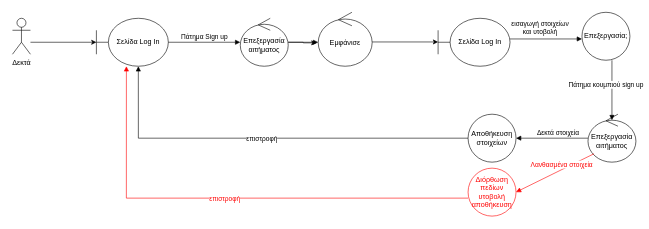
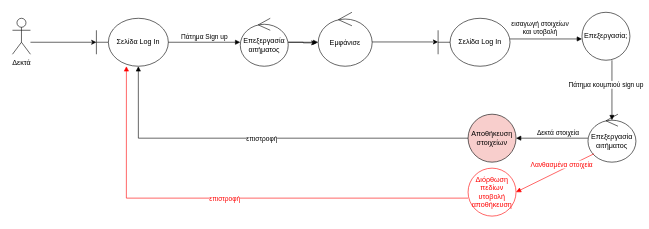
  <mxCell id="0" />
  <mxCell id="1" parent="0" />
  <mxCell id="2" value="Δεκτά" style="shape=umlActor;verticalLabelPosition=bottom;verticalAlign=top;html=1;" vertex="1" parent="1"><mxGeometry x="20" y="30" width="30" height="60" as="geometry" /></mxCell>
  <mxCell id="3" style="edgeStyle=orthogonalEdgeStyle;rounded=0;orthogonalLoop=1;jettySize=auto;html=1;exitX=0.5;exitY=0.5;exitDx=0;exitDy=0;exitPerimeter=0;" edge="1" parent="1"><mxGeometry relative="1" as="geometry"><mxPoint x="160" y="70" as="targetPoint" /><mxPoint x="50" y="70" as="sourcePoint" /><Array as="points"><mxPoint x="160" y="70.05" /></Array></mxGeometry></mxCell>
  <mxCell id="4" value="Σελίδα Log In" style="shape=umlBoundary;whiteSpace=wrap;html=1;" vertex="1" parent="1"><mxGeometry x="160" y="30" width="120" height="80" as="geometry" /></mxCell>
  <mxCell id="5" value="Πάτημα Sign up" style="html=1;verticalAlign=bottom;endArrow=block;rounded=0;exitX=1;exitY=0.5;exitDx=0;exitDy=0;exitPerimeter=0;entryX=0;entryY=0.375;entryDx=0;entryDy=0;entryPerimeter=0;" edge="1" parent="1"><mxGeometry width="80" relative="1" as="geometry"><mxPoint x="280" y="70" as="sourcePoint" /><mxPoint x="400" y="70" as="targetPoint" /><mxPoint as="offset" /></mxGeometry></mxCell>
  <mxCell id="6" value="" style="edgeStyle=orthogonalEdgeStyle;rounded=0;orthogonalLoop=1;jettySize=auto;html=1;entryX=-0.033;entryY=0.567;entryDx=0;entryDy=0;entryPerimeter=0;" edge="1" parent="1" source="7" target="9"><mxGeometry relative="1" as="geometry" /></mxCell>
  <mxCell id="7" value="Επεξεργασία αιτήματος&lt;br&gt;" style="ellipse;shape=umlControl;whiteSpace=wrap;html=1;" vertex="1" parent="1"><mxGeometry x="400" y="30" width="80" height="80" as="geometry" /></mxCell>
  <mxCell id="8" value="&lt;span style=&quot;color: rgba(0, 0, 0, 0); font-family: monospace; font-size: 0px; text-align: start; background-color: rgb(248, 249, 250);&quot;&gt;%3CmxGraphModel%3E%3Croot%3E%3CmxCell%20id%3D%220%22%2F%3E%3CmxCell%20id%3D%221%22%20parent%3D%220%22%2F%3E%3CmxCell%20id%3D%222%22%20value%3D%22%CE%95%CE%BC%CF%86%CE%AC%CE%BD%CE%B9%CF%83%CE%B5%22%20style%3D%22ellipse%3Bshape%3DumlControl%3BwhiteSpace%3Dwrap%3Bhtml%3D1%3Brotation%3D0%3B%22%20vertex%3D%221%22%20parent%3D%221%22%3E%3CmxGeometry%20x%3D%22-1040%22%20y%3D%22-820%22%20width%3D%2290%22%20height%3D%2290%22%20as%3D%22geometry%22%2F%3E%3C%2FmxCell%3E%3C%2Froot%3E%3C%2FmxGraphModel%3E&lt;/span&gt;" style="html=1;verticalAlign=bottom;endArrow=block;rounded=0;entryX=0;entryY=0.375;entryDx=0;entryDy=0;entryPerimeter=0;" edge="1" parent="1"><mxGeometry width="80" relative="1" as="geometry"><mxPoint x="480" y="70" as="sourcePoint" /><mxPoint x="530" y="70" as="targetPoint" /><mxPoint as="offset" /></mxGeometry></mxCell>
  <mxCell id="9" value="Εμφάνισε" style="ellipse;shape=umlControl;whiteSpace=wrap;html=1;rotation=0;" vertex="1" parent="1"><mxGeometry x="530" y="20" width="90" height="90" as="geometry" /></mxCell>
  <mxCell id="10" style="edgeStyle=orthogonalEdgeStyle;rounded=0;orthogonalLoop=1;jettySize=auto;html=1;exitX=0.5;exitY=0.5;exitDx=0;exitDy=0;exitPerimeter=0;" edge="1" parent="1"><mxGeometry relative="1" as="geometry"><mxPoint x="730" y="69.5" as="targetPoint" /><mxPoint x="620" y="69.5" as="sourcePoint" /><Array as="points"><mxPoint x="730" y="69.55" /></Array></mxGeometry></mxCell>
  <mxCell id="11" value="Σελίδα Log In" style="shape=umlBoundary;whiteSpace=wrap;html=1;" vertex="1" parent="1"><mxGeometry x="730" y="30" width="120" height="80" as="geometry" /></mxCell>
  <mxCell id="12" value="εισαγωγή στοιχείων&lt;br&gt;και υτοβολή" style="html=1;verticalAlign=bottom;endArrow=block;rounded=0;exitX=1;exitY=0.5;exitDx=0;exitDy=0;exitPerimeter=0;entryX=0;entryY=0.375;entryDx=0;entryDy=0;entryPerimeter=0;" edge="1" parent="1"><mxGeometry x="-0.167" y="5" width="80" relative="1" as="geometry"><mxPoint x="850" y="64.5" as="sourcePoint" /><mxPoint x="970" y="64.5" as="targetPoint" /><mxPoint y="1" as="offset" /></mxGeometry></mxCell>
  <mxCell id="13" value="Επεξεργασία;" style="ellipse;whiteSpace=wrap;html=1;aspect=fixed;" vertex="1" parent="1"><mxGeometry x="970" y="20" width="80" height="80" as="geometry" /></mxCell>
  <mxCell id="14" value="Πάτημα κουμπιού sign up" style="html=1;verticalAlign=bottom;endArrow=block;rounded=0;exitX=0.625;exitY=1;exitDx=0;exitDy=0;exitPerimeter=0;" edge="1" parent="1" source="13"><mxGeometry y="-10" width="80" relative="1" as="geometry"><mxPoint x="920" y="160" as="sourcePoint" /><mxPoint x="1020" y="200" as="targetPoint" /><mxPoint as="offset" /><Array as="points" /></mxGeometry></mxCell>
  <mxCell id="15" value="Επεξεργασία αιτήματος&lt;br&gt;" style="ellipse;shape=umlControl;whiteSpace=wrap;html=1;" vertex="1" parent="1"><mxGeometry x="980" y="190" width="80" height="80" as="geometry" /></mxCell>
  <mxCell id="16" value="επιστροφή" style="html=1;verticalAlign=bottom;endArrow=block;rounded=0;entryX=0.583;entryY=1;entryDx=0;entryDy=0;entryPerimeter=0;exitX=0;exitY=0.5;exitDx=0;exitDy=0;" edge="1" parent="1" source="18" target="4"><mxGeometry x="0.031" y="10" width="80" relative="1" as="geometry"><mxPoint x="670" y="270" as="sourcePoint" /><mxPoint x="1019.5" y="370" as="targetPoint" /><mxPoint x="1" as="offset" /><Array as="points"><mxPoint x="230" y="230" /></Array></mxGeometry></mxCell>
  <mxCell id="17" value="Δεκτά στοιχεία" style="html=1;verticalAlign=bottom;endArrow=block;rounded=0;" edge="1" parent="1" source="15"><mxGeometry x="-0.167" width="80" relative="1" as="geometry"><mxPoint x="820" y="290" as="sourcePoint" /><mxPoint x="860" y="230" as="targetPoint" /><mxPoint as="offset" /></mxGeometry></mxCell>
- <mxCell id="18" value="Αποθήκευση&lt;br&gt;στοιχείων" style="ellipse;whiteSpace=wrap;html=1;aspect=fixed;" vertex="1" parent="1"><mxGeometry x="780" y="190" width="80" height="80" as="geometry" /></mxCell>
+ <mxCell id="18" value="Αποθήκευση&lt;br&gt;στοιχείων" style="ellipse;whiteSpace=wrap;html=1;aspect=fixed;fillColor=#f8cecc;" vertex="1" parent="1"><mxGeometry x="780" y="190" width="80" height="80" as="geometry" /></mxCell>
  <mxCell id="19" value="Λανθασμένα στοιχεία" style="html=1;verticalAlign=bottom;endArrow=block;rounded=0;strokeColor=#FF0000;fontColor=#FF0000;" edge="1" parent="1"><mxGeometry x="-0.167" width="80" relative="1" as="geometry"><mxPoint x="990" y="256" as="sourcePoint" /><mxPoint x="860" y="320" as="targetPoint" /><mxPoint as="offset" /></mxGeometry></mxCell>
  <mxCell id="20" value="Διόρθωση πεδίων υτοβολή αποθήκευση" style="ellipse;whiteSpace=wrap;html=1;aspect=fixed;fontColor=#FF0000;strokeColor=#FF0000;" vertex="1" parent="1"><mxGeometry x="780" y="280" width="80" height="80" as="geometry" /></mxCell>
  <mxCell id="21" value="επιστροφή" style="html=1;verticalAlign=bottom;endArrow=block;rounded=0;entryX=0.417;entryY=1;entryDx=0;entryDy=0;entryPerimeter=0;exitX=0;exitY=0.5;exitDx=0;exitDy=0;strokeColor=#FF0000;fontColor=#FF0000;" edge="1" parent="1" target="4"><mxGeometry x="0.031" y="10" width="80" relative="1" as="geometry"><mxPoint x="780" y="330" as="sourcePoint" /><mxPoint x="229.96" y="210" as="targetPoint" /><mxPoint x="1" as="offset" /><Array as="points"><mxPoint x="210" y="330" /></Array></mxGeometry></mxCell>
